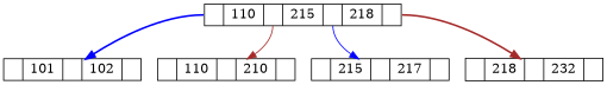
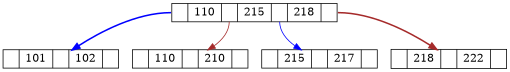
  digraph {
    node [shape=record]
    edge [color=blue style=bold]
    n1 [height=.1 label="<f0> |110|<f1> |215|<f2> |218|<f3> "]
    n2 [height=.1 label="<f0> |101|<f1> |102|<f2> "]
    n3 [height=.1 label="<f0> |110|<f1> |210|<f2> "]
    n4 [height=.1 label="<f0> |215|<f1> |217|<f2> "]
-   n5 [height=.1 label="<f0> |218|<f1> |232|<f2> "]
+   n5 [height=.1 label="<f0> |218|<f1> |222|<f2> "]
    n1 -> n2 [tailport=f0]
    n1 -> n3 [tailport=f1 color=brown style=solid]
    n1 -> n4 [tailport=f2 style=solid]
    n1 -> n5 [tailport=f3 color=brown]
  }
